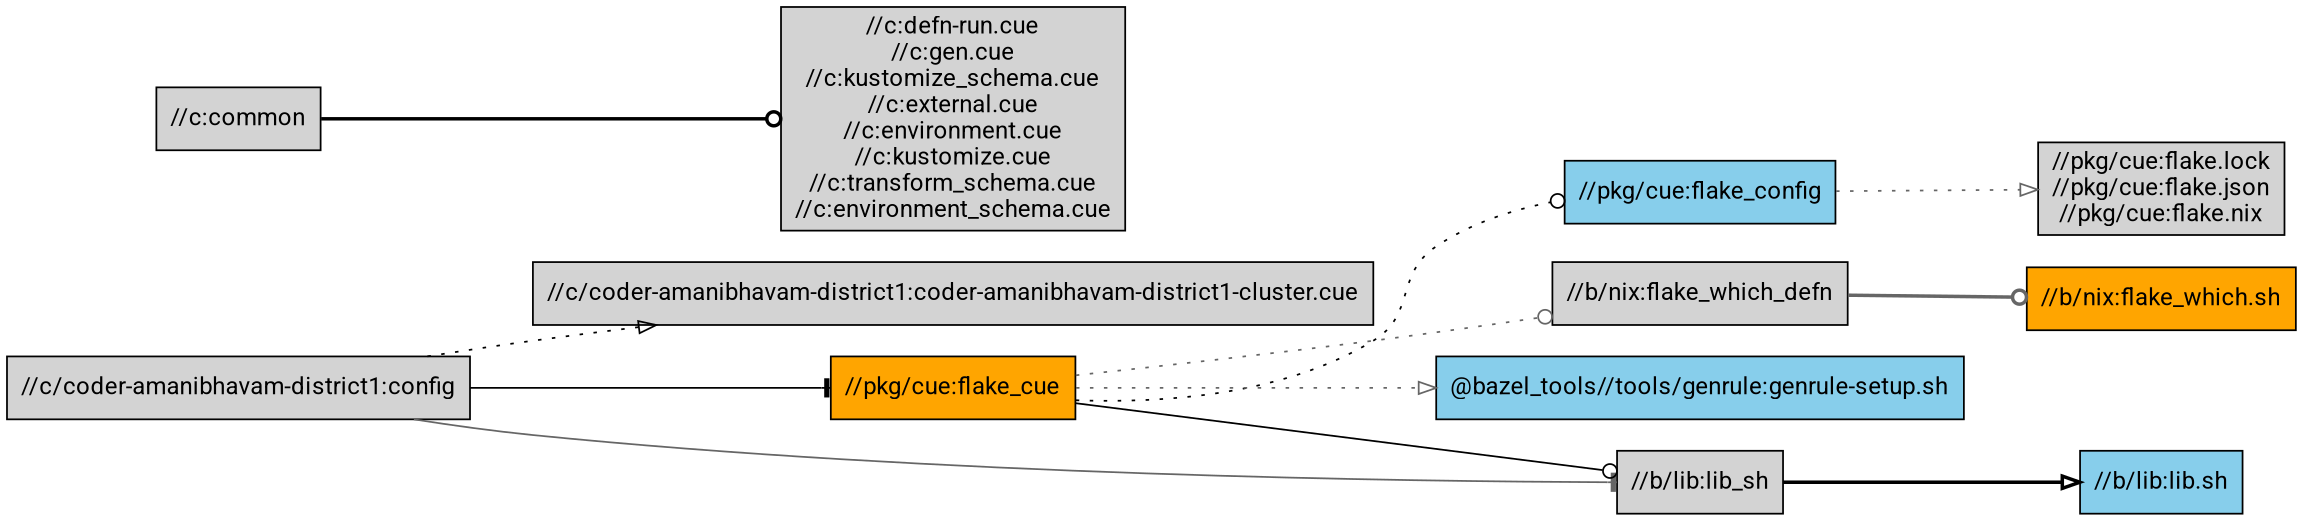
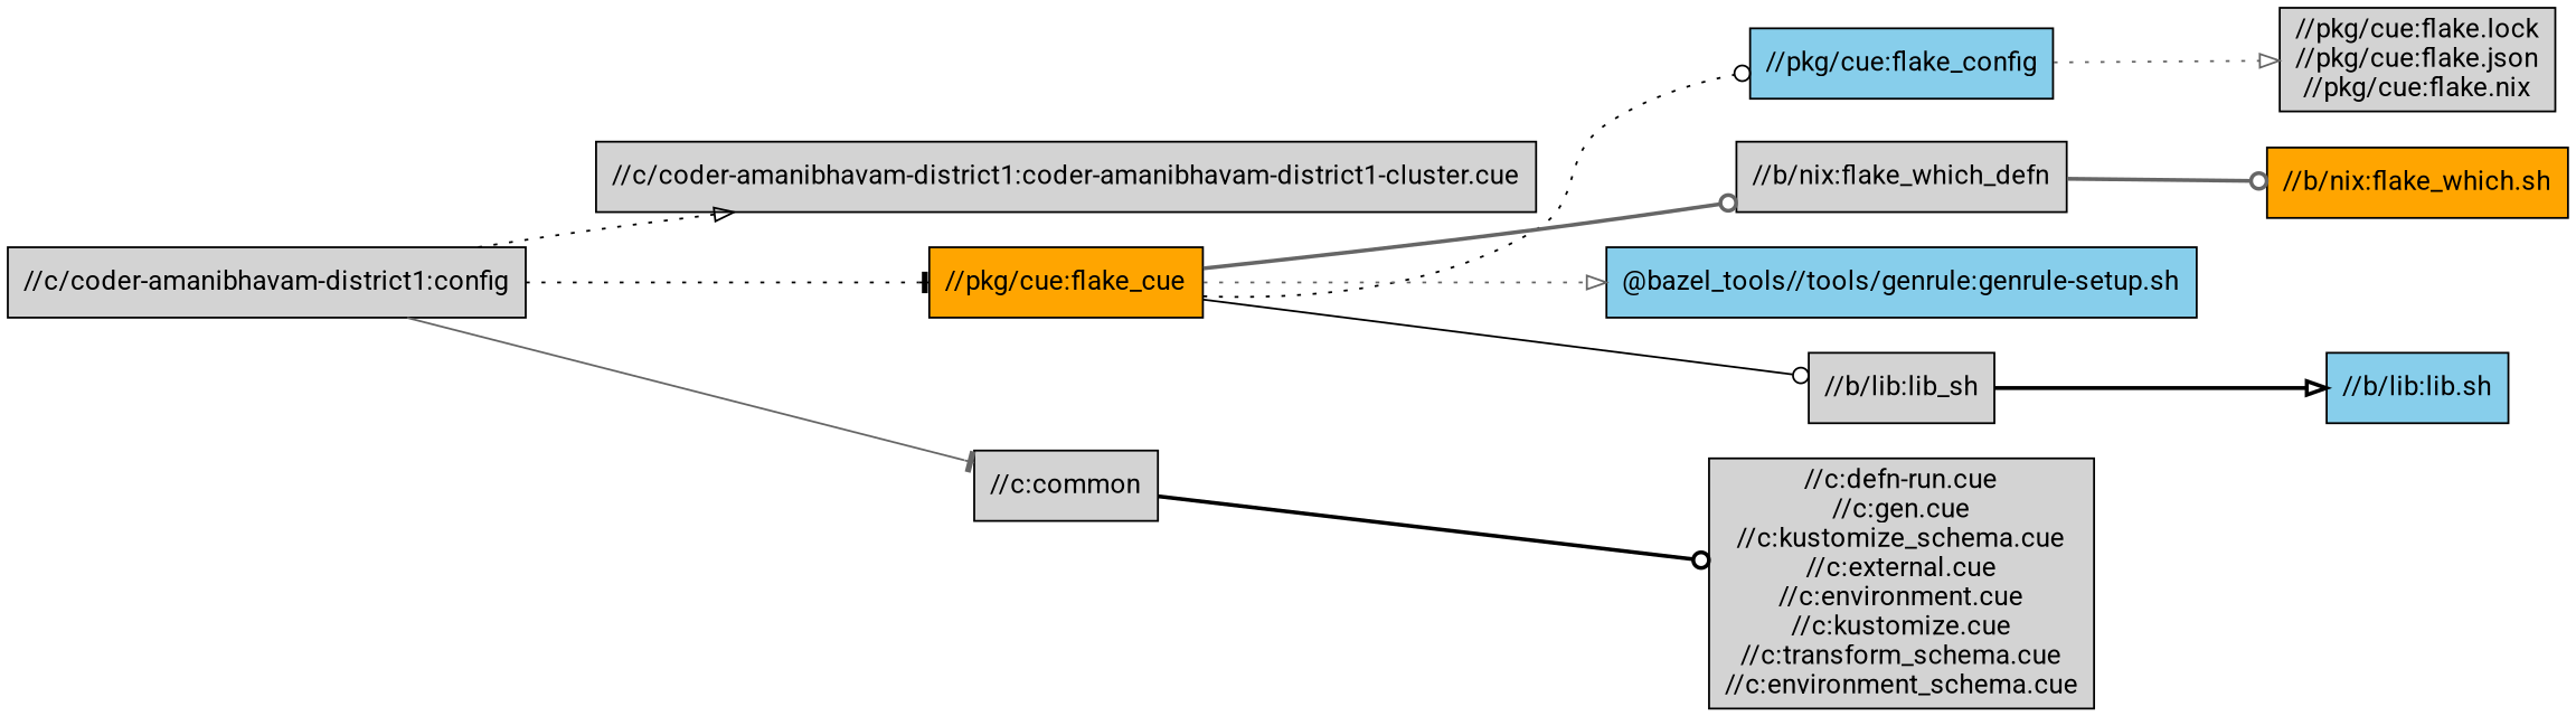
  digraph {
    fontname=Roboto
    rankdir=LR
    node [fillcolor=lightgrey fontname=Roboto shape=box style=filled]
    edge [arrowhead=odot color=black fontname=Roboto style=dotted]
    "//c/coder-amanibhavam-district1:config"
    "//c/coder-amanibhavam-district1:coder-amanibhavam-district1-cluster.cue"
    "//pkg/cue:flake_cue" [fillcolor=orange]
    "//c:common"
    "//pkg/cue:flake_config" [fillcolor=skyblue]
    n6 [label="//b/nix:flake_which_defn"]
    "@bazel_tools//tools/genrule:genrule-setup.sh" [fillcolor=skyblue]
    "//b/lib:lib_sh"
    "//c:defn-run.cue\n//c:gen.cue\n//c:kustomize_schema.cue\n//c:external.cue\n//c:environment.cue\n//c:kustomize.cue\n//c:transform_schema.cue\n//c:environment_schema.cue"
    "//pkg/cue:flake.lock\n//pkg/cue:flake.json\n//pkg/cue:flake.nix"
    "//b/nix:flake_which.sh" [fillcolor=orange]
    "//b/lib:lib.sh" [fillcolor=skyblue]
    "//c/coder-amanibhavam-district1:config" -> "//c/coder-amanibhavam-district1:coder-amanibhavam-district1-cluster.cue" [arrowhead=onormal]
-   "//c/coder-amanibhavam-district1:config" -> "//pkg/cue:flake_cue" [arrowhead=tee style=solid]
-   "//c/coder-amanibhavam-district1:config" -> "//b/lib:lib_sh" [arrowhead=tee color=gray40 style=solid]
+   "//c/coder-amanibhavam-district1:config" -> "//pkg/cue:flake_cue" [arrowhead=tee]
+   "//c/coder-amanibhavam-district1:config" -> "//c:common" [arrowhead=tee color=gray40 style=solid]
    "//pkg/cue:flake_cue" -> "//pkg/cue:flake_config"
-   "//pkg/cue:flake_cue" -> n6 [color=gray40]
+   "//pkg/cue:flake_cue" -> n6 [color=gray40 style=bold]
    "//pkg/cue:flake_cue" -> "@bazel_tools//tools/genrule:genrule-setup.sh" [arrowhead=onormal color=gray40]
    "//pkg/cue:flake_cue" -> "//b/lib:lib_sh" [style=solid]
    "//c:common" -> "//c:defn-run.cue\n//c:gen.cue\n//c:kustomize_schema.cue\n//c:external.cue\n//c:environment.cue\n//c:kustomize.cue\n//c:transform_schema.cue\n//c:environment_schema.cue" [style=bold]
    "//pkg/cue:flake_config" -> "//pkg/cue:flake.lock\n//pkg/cue:flake.json\n//pkg/cue:flake.nix" [arrowhead=onormal color=gray40]
    n6 -> "//b/nix:flake_which.sh" [color=gray40 style=bold]
    "//b/lib:lib_sh" -> "//b/lib:lib.sh" [arrowhead=onormal style=bold]
  }
